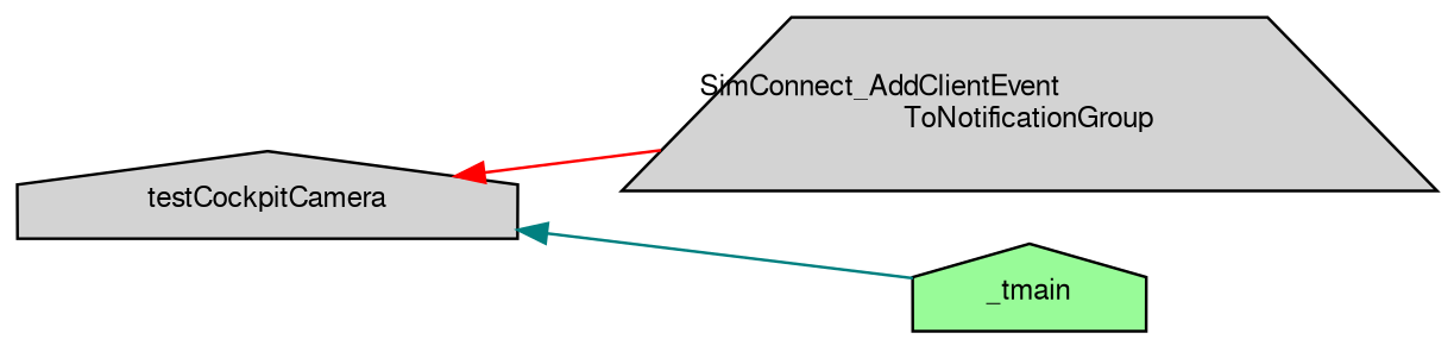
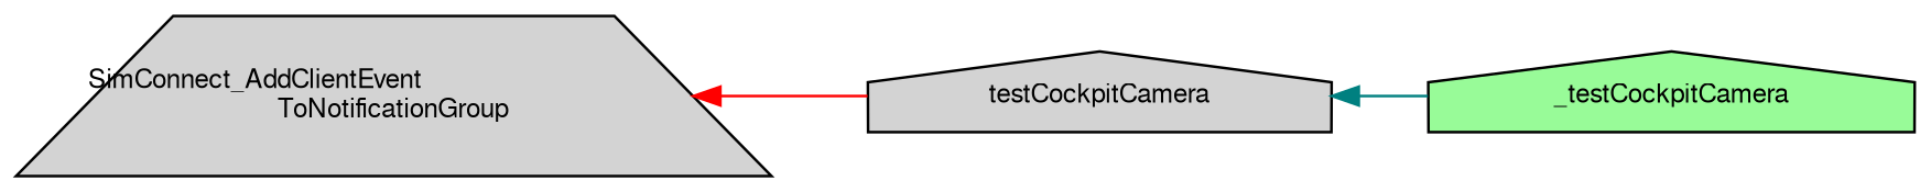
  digraph {
    rankdir=LR
    node [color=black fillcolor=lightgrey fontname=FreeSans fontsize=10 shape=house style=filled]
    edge [dir=back fontname=FreeSans fontsize=10 labelfontname=FreeSans labelfontsize=10 style=solid]
    n1 [fontcolor=black height=0.2 label="SimConnect_AddClientEvent\lToNotificationGroup" shape=trapezium width=0.4]
    n2 [height=0.2 label=testCockpitCamera width=0.4]
-   n3 [fillcolor=palegreen height=0.2 label=_tmain width=0.4]
-   n2 -> n1 [color=red]
+   n3 [fillcolor=palegreen height=0.2 label=_testCockpitCamera width=0.4]
+   n1 -> n2 [color=red]
    n2 -> n3 [color=teal]
  }
